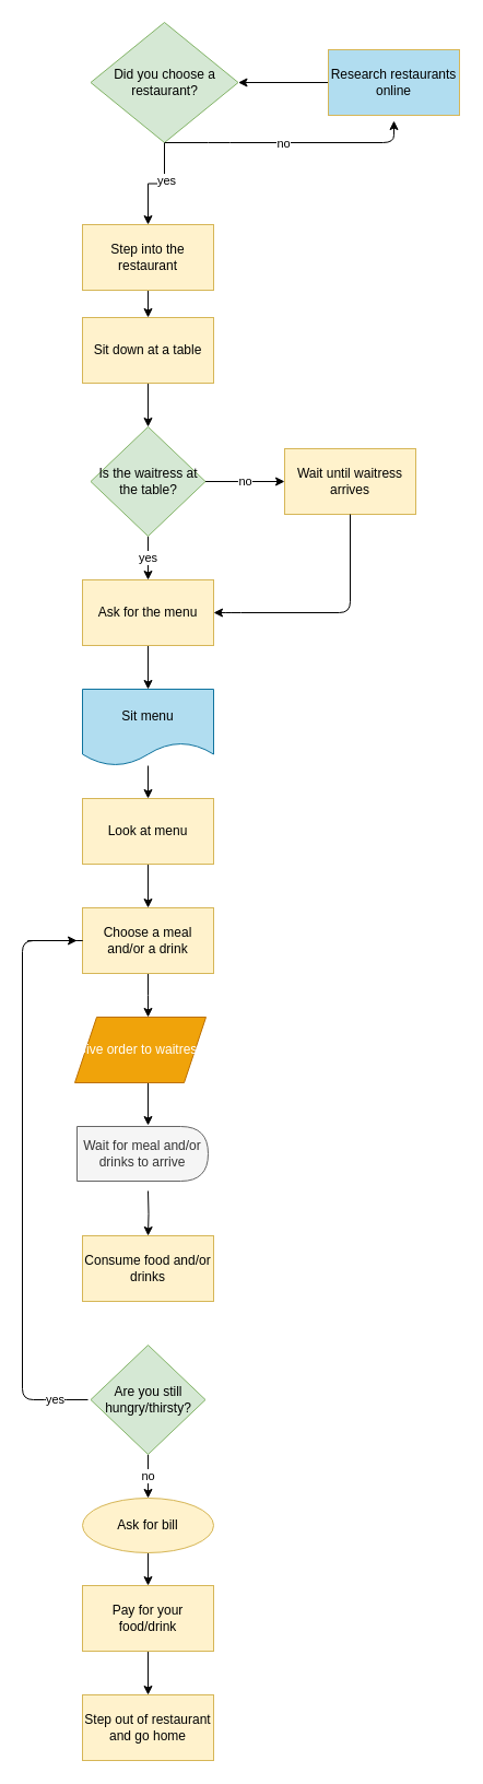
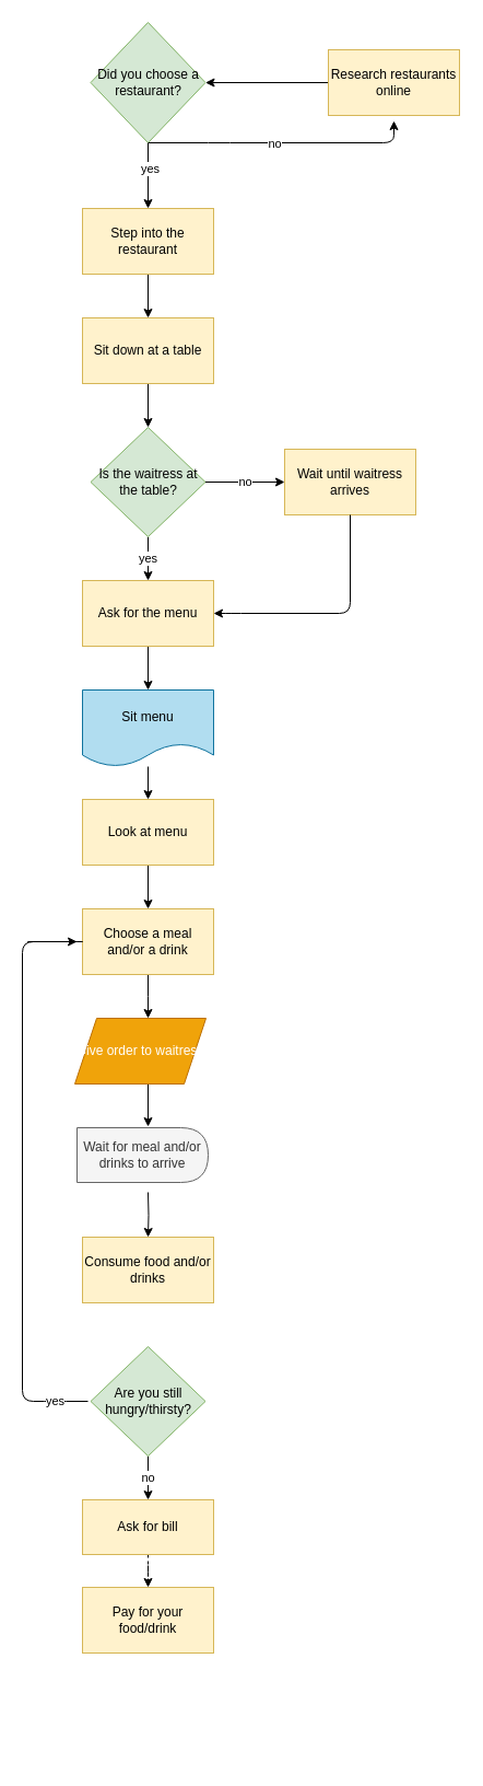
  <mxCell id="0" />
  <mxCell id="1" parent="0" />
  <mxCell id="2" value="" style="edgeStyle=orthogonalEdgeStyle;rounded=0;orthogonalLoop=1;jettySize=auto;html=1;" edge="1" parent="1" source="4" target="6"><mxGeometry relative="1" as="geometry" /></mxCell>
  <mxCell id="3" value="yes" style="edgeLabel;html=1;align=center;verticalAlign=middle;resizable=0;points=[];" vertex="1" connectable="0" parent="2"><mxGeometry x="-0.238" y="1" relative="1" as="geometry"><mxPoint as="offset" /></mxGeometry></mxCell>
- <mxCell id="4" value="Did you choose a restaurant?" style="rhombus;whiteSpace=wrap;html=1;strokeColor=#82b366;fillColor=#d5e8d4;" vertex="1" parent="1"><mxGeometry x="82.5" y="20" width="135" height="110" as="geometry" /></mxCell>
+ <mxCell id="4" value="Did you choose a restaurant?" style="rhombus;whiteSpace=wrap;html=1;strokeColor=#82b366;fillColor=#d5e8d4;" vertex="1" parent="1"><mxGeometry x="82.5" y="20" width="105" height="110" as="geometry" /></mxCell>
  <mxCell id="5" value="" style="edgeStyle=orthogonalEdgeStyle;rounded=0;orthogonalLoop=1;jettySize=auto;html=1;" edge="1" parent="1" source="6" target="12"><mxGeometry relative="1" as="geometry" /></mxCell>
- <mxCell id="6" value="&lt;div&gt;Step into the restaurant&lt;/div&gt;" style="whiteSpace=wrap;html=1;strokeColor=#d6b656;fillColor=#fff2cc;" vertex="1" parent="1"><mxGeometry x="75" y="205" width="120" height="60" as="geometry" /></mxCell>
+ <mxCell id="6" value="&lt;div&gt;Step into the restaurant&lt;/div&gt;" style="whiteSpace=wrap;html=1;strokeColor=#d6b656;fillColor=#fff2cc;" vertex="1" parent="1"><mxGeometry x="75" y="190" width="120" height="60" as="geometry" /></mxCell>
  <mxCell id="7" value="" style="edgeStyle=orthogonalEdgeStyle;rounded=0;orthogonalLoop=1;jettySize=auto;html=1;" edge="1" parent="1" source="8" target="4"><mxGeometry relative="1" as="geometry" /></mxCell>
- <mxCell id="8" value="Research restaurants online" style="rounded=0;whiteSpace=wrap;html=1;fillColor=#b1ddf0;strokeColor=#d6b656;" vertex="1" parent="1"><mxGeometry x="300" y="45" width="120" height="60" as="geometry" /></mxCell>
+ <mxCell id="8" value="Research restaurants online" style="rounded=0;whiteSpace=wrap;html=1;fillColor=#fff2cc;strokeColor=#d6b656;" vertex="1" parent="1"><mxGeometry x="300" y="45" width="120" height="60" as="geometry" /></mxCell>
  <mxCell id="9" value="" style="endArrow=classic;html=1;exitX=0.5;exitY=1;exitDx=0;exitDy=0;" edge="1" parent="1" source="4"><mxGeometry width="50" height="50" relative="1" as="geometry"><mxPoint x="140" y="130" as="sourcePoint" /><mxPoint x="360" y="110" as="targetPoint" /><Array as="points"><mxPoint x="200" y="130" /><mxPoint x="360" y="130" /><mxPoint x="360" y="130" /><mxPoint x="360" y="110" /></Array></mxGeometry></mxCell>
  <mxCell id="10" value="&lt;div&gt;no&lt;/div&gt;" style="edgeLabel;html=1;align=center;verticalAlign=middle;resizable=0;points=[];" vertex="1" connectable="0" parent="9"><mxGeometry x="-0.058" y="-2" relative="1" as="geometry"><mxPoint y="-2" as="offset" /></mxGeometry></mxCell>
  <mxCell id="11" value="" style="edgeStyle=orthogonalEdgeStyle;rounded=0;orthogonalLoop=1;jettySize=auto;html=1;" edge="1" parent="1" source="12" target="15"><mxGeometry relative="1" as="geometry" /></mxCell>
  <mxCell id="12" value="&lt;div&gt;Sit down at a table&lt;/div&gt;" style="whiteSpace=wrap;html=1;strokeColor=#d6b656;fillColor=#fff2cc;" vertex="1" parent="1"><mxGeometry x="75" y="290" width="120" height="60" as="geometry" /></mxCell>
  <mxCell id="13" value="yes" style="edgeStyle=orthogonalEdgeStyle;rounded=0;orthogonalLoop=1;jettySize=auto;html=1;" edge="1" parent="1" source="15" target="17"><mxGeometry relative="1" as="geometry" /></mxCell>
  <mxCell id="14" value="no" style="edgeStyle=orthogonalEdgeStyle;rounded=0;orthogonalLoop=1;jettySize=auto;html=1;" edge="1" parent="1" source="15" target="18"><mxGeometry relative="1" as="geometry" /></mxCell>
  <mxCell id="15" value="Is the waitress at the table?" style="rhombus;whiteSpace=wrap;html=1;strokeColor=#82b366;fillColor=#d5e8d4;" vertex="1" parent="1"><mxGeometry x="82.5" y="390" width="105" height="100" as="geometry" /></mxCell>
  <mxCell id="16" value="" style="edgeStyle=orthogonalEdgeStyle;rounded=0;orthogonalLoop=1;jettySize=auto;html=1;" edge="1" parent="1" source="17" target="21"><mxGeometry relative="1" as="geometry" /></mxCell>
  <mxCell id="17" value="Ask for the menu" style="whiteSpace=wrap;html=1;strokeColor=#d6b656;fillColor=#fff2cc;" vertex="1" parent="1"><mxGeometry x="75" y="530" width="120" height="60" as="geometry" /></mxCell>
  <mxCell id="18" value="Wait until waitress arrives" style="whiteSpace=wrap;html=1;strokeColor=#d6b656;fillColor=#fff2cc;" vertex="1" parent="1"><mxGeometry x="260" y="410" width="120" height="60" as="geometry" /></mxCell>
  <mxCell id="19" value="" style="endArrow=classic;html=1;exitX=0.5;exitY=1;exitDx=0;exitDy=0;entryX=1;entryY=0.5;entryDx=0;entryDy=0;" edge="1" parent="1" source="18" target="17"><mxGeometry width="50" height="50" relative="1" as="geometry"><mxPoint x="150" y="510" as="sourcePoint" /><mxPoint x="320" y="560" as="targetPoint" /><Array as="points"><mxPoint x="320" y="560" /><mxPoint x="210" y="560" /></Array></mxGeometry></mxCell>
  <mxCell id="20" value="" style="edgeStyle=orthogonalEdgeStyle;rounded=0;orthogonalLoop=1;jettySize=auto;html=1;" edge="1" parent="1" source="21" target="23"><mxGeometry relative="1" as="geometry" /></mxCell>
  <mxCell id="21" value="Sit menu" style="shape=document;whiteSpace=wrap;html=1;boundedLbl=1;strokeColor=#10739e;fillColor=#b1ddf0;" vertex="1" parent="1"><mxGeometry x="75" y="630" width="120" height="70" as="geometry" /></mxCell>
  <mxCell id="22" value="" style="edgeStyle=orthogonalEdgeStyle;rounded=0;orthogonalLoop=1;jettySize=auto;html=1;" edge="1" parent="1" source="23" target="25"><mxGeometry relative="1" as="geometry" /></mxCell>
  <mxCell id="23" value="Look at menu" style="whiteSpace=wrap;html=1;strokeColor=#d6b656;fillColor=#fff2cc;" vertex="1" parent="1"><mxGeometry x="75" y="730" width="120" height="60" as="geometry" /></mxCell>
  <mxCell id="24" value="" style="edgeStyle=orthogonalEdgeStyle;rounded=0;orthogonalLoop=1;jettySize=auto;html=1;" edge="1" parent="1" source="25"><mxGeometry relative="1" as="geometry"><mxPoint x="135" y="930" as="targetPoint" /></mxGeometry></mxCell>
  <mxCell id="25" value="&lt;div&gt;Choose a meal and/or a drink&lt;/div&gt;" style="whiteSpace=wrap;html=1;strokeColor=#d6b656;fillColor=#fff2cc;" vertex="1" parent="1"><mxGeometry x="75" y="830" width="120" height="60" as="geometry" /></mxCell>
  <mxCell id="26" value="" style="edgeStyle=orthogonalEdgeStyle;rounded=0;orthogonalLoop=1;jettySize=auto;html=1;" edge="1" parent="1"><mxGeometry relative="1" as="geometry"><mxPoint x="135" y="990" as="sourcePoint" /><mxPoint x="135" y="1029" as="targetPoint" /></mxGeometry></mxCell>
  <mxCell id="27" value="" style="edgeStyle=orthogonalEdgeStyle;rounded=0;orthogonalLoop=1;jettySize=auto;html=1;" edge="1" parent="1" target="28"><mxGeometry relative="1" as="geometry"><mxPoint x="135" y="1089" as="sourcePoint" /></mxGeometry></mxCell>
  <mxCell id="28" value="Consume food and/or drinks" style="whiteSpace=wrap;html=1;strokeColor=#d6b656;fillColor=#fff2cc;" vertex="1" parent="1"><mxGeometry x="75" y="1130" width="120" height="60" as="geometry" /></mxCell>
  <mxCell id="29" value="no" style="edgeStyle=orthogonalEdgeStyle;rounded=0;orthogonalLoop=1;jettySize=auto;html=1;" edge="1" parent="1" source="30" target="33"><mxGeometry relative="1" as="geometry" /></mxCell>
  <mxCell id="30" value="Are you still hungry/thirsty?" style="rhombus;whiteSpace=wrap;html=1;strokeColor=#82b366;fillColor=#d5e8d4;" vertex="1" parent="1"><mxGeometry x="82.5" y="1230" width="105" height="100" as="geometry" /></mxCell>
  <mxCell id="31" value="yes" style="endArrow=classic;html=1;" edge="1" parent="1"><mxGeometry x="-0.908" width="50" height="50" relative="1" as="geometry"><mxPoint x="80" y="1280" as="sourcePoint" /><mxPoint x="70" y="860" as="targetPoint" /><Array as="points"><mxPoint x="50" y="1280" /><mxPoint x="20" y="1280" /><mxPoint x="20" y="860" /><mxPoint x="80" y="860" /><mxPoint x="20" y="860" /><mxPoint x="70" y="860" /></Array><mxPoint as="offset" /></mxGeometry></mxCell>
- <mxCell id="32" value="" style="edgeStyle=orthogonalEdgeStyle;rounded=0;orthogonalLoop=1;jettySize=auto;html=1;" edge="1" parent="1" source="33" target="35"><mxGeometry relative="1" as="geometry" /></mxCell>
- <mxCell id="33" value="Ask for bill" style="ellipse;whiteSpace=wrap;html=1;strokeColor=#d6b656;fillColor=#fff2cc;" vertex="1" parent="1"><mxGeometry x="75" y="1370" width="120" height="50" as="geometry" /></mxCell>
- <mxCell id="34" value="" style="edgeStyle=orthogonalEdgeStyle;rounded=0;orthogonalLoop=1;jettySize=auto;html=1;" edge="1" parent="1" source="35" target="36"><mxGeometry relative="1" as="geometry" /></mxCell>
+ <mxCell id="32" value="" style="edgeStyle=orthogonalEdgeStyle;rounded=0;orthogonalLoop=1;jettySize=auto;html=1;dashed=1;" edge="1" parent="1" source="33" target="35"><mxGeometry relative="1" as="geometry" /></mxCell>
+ <mxCell id="33" value="Ask for bill" style="whiteSpace=wrap;html=1;strokeColor=#d6b656;fillColor=#fff2cc;" vertex="1" parent="1"><mxGeometry x="75" y="1370" width="120" height="50" as="geometry" /></mxCell>
  <mxCell id="35" value="&lt;div&gt;Pay for your food/drink&lt;/div&gt;" style="whiteSpace=wrap;html=1;strokeColor=#d6b656;fillColor=#fff2cc;" vertex="1" parent="1"><mxGeometry x="75" y="1450" width="120" height="60" as="geometry" /></mxCell>
- <mxCell id="36" value="&lt;div&gt;Step out of restaurant and go home&lt;/div&gt;" style="whiteSpace=wrap;html=1;strokeColor=#d6b656;fillColor=#fff2cc;" vertex="1" parent="1"><mxGeometry x="75" y="1550" width="120" height="60" as="geometry" /></mxCell>
  <mxCell id="37" value="Give order to waitress" style="shape=parallelogram;perimeter=parallelogramPerimeter;whiteSpace=wrap;html=1;fixedSize=1;fillColor=#f0a30a;strokeColor=#BD7000;fontColor=#ffffff;" vertex="1" parent="1"><mxGeometry x="68" y="930" width="120" height="60" as="geometry" /></mxCell>
  <mxCell id="38" value="&lt;div&gt;Wait for meal and/or drinks to arrive&lt;/div&gt;" style="shape=delay;whiteSpace=wrap;html=1;fillColor=#f5f5f5;strokeColor=#666666;fontColor=#333333;" vertex="1" parent="1"><mxGeometry x="70" y="1030" width="120" height="50" as="geometry" /></mxCell>
